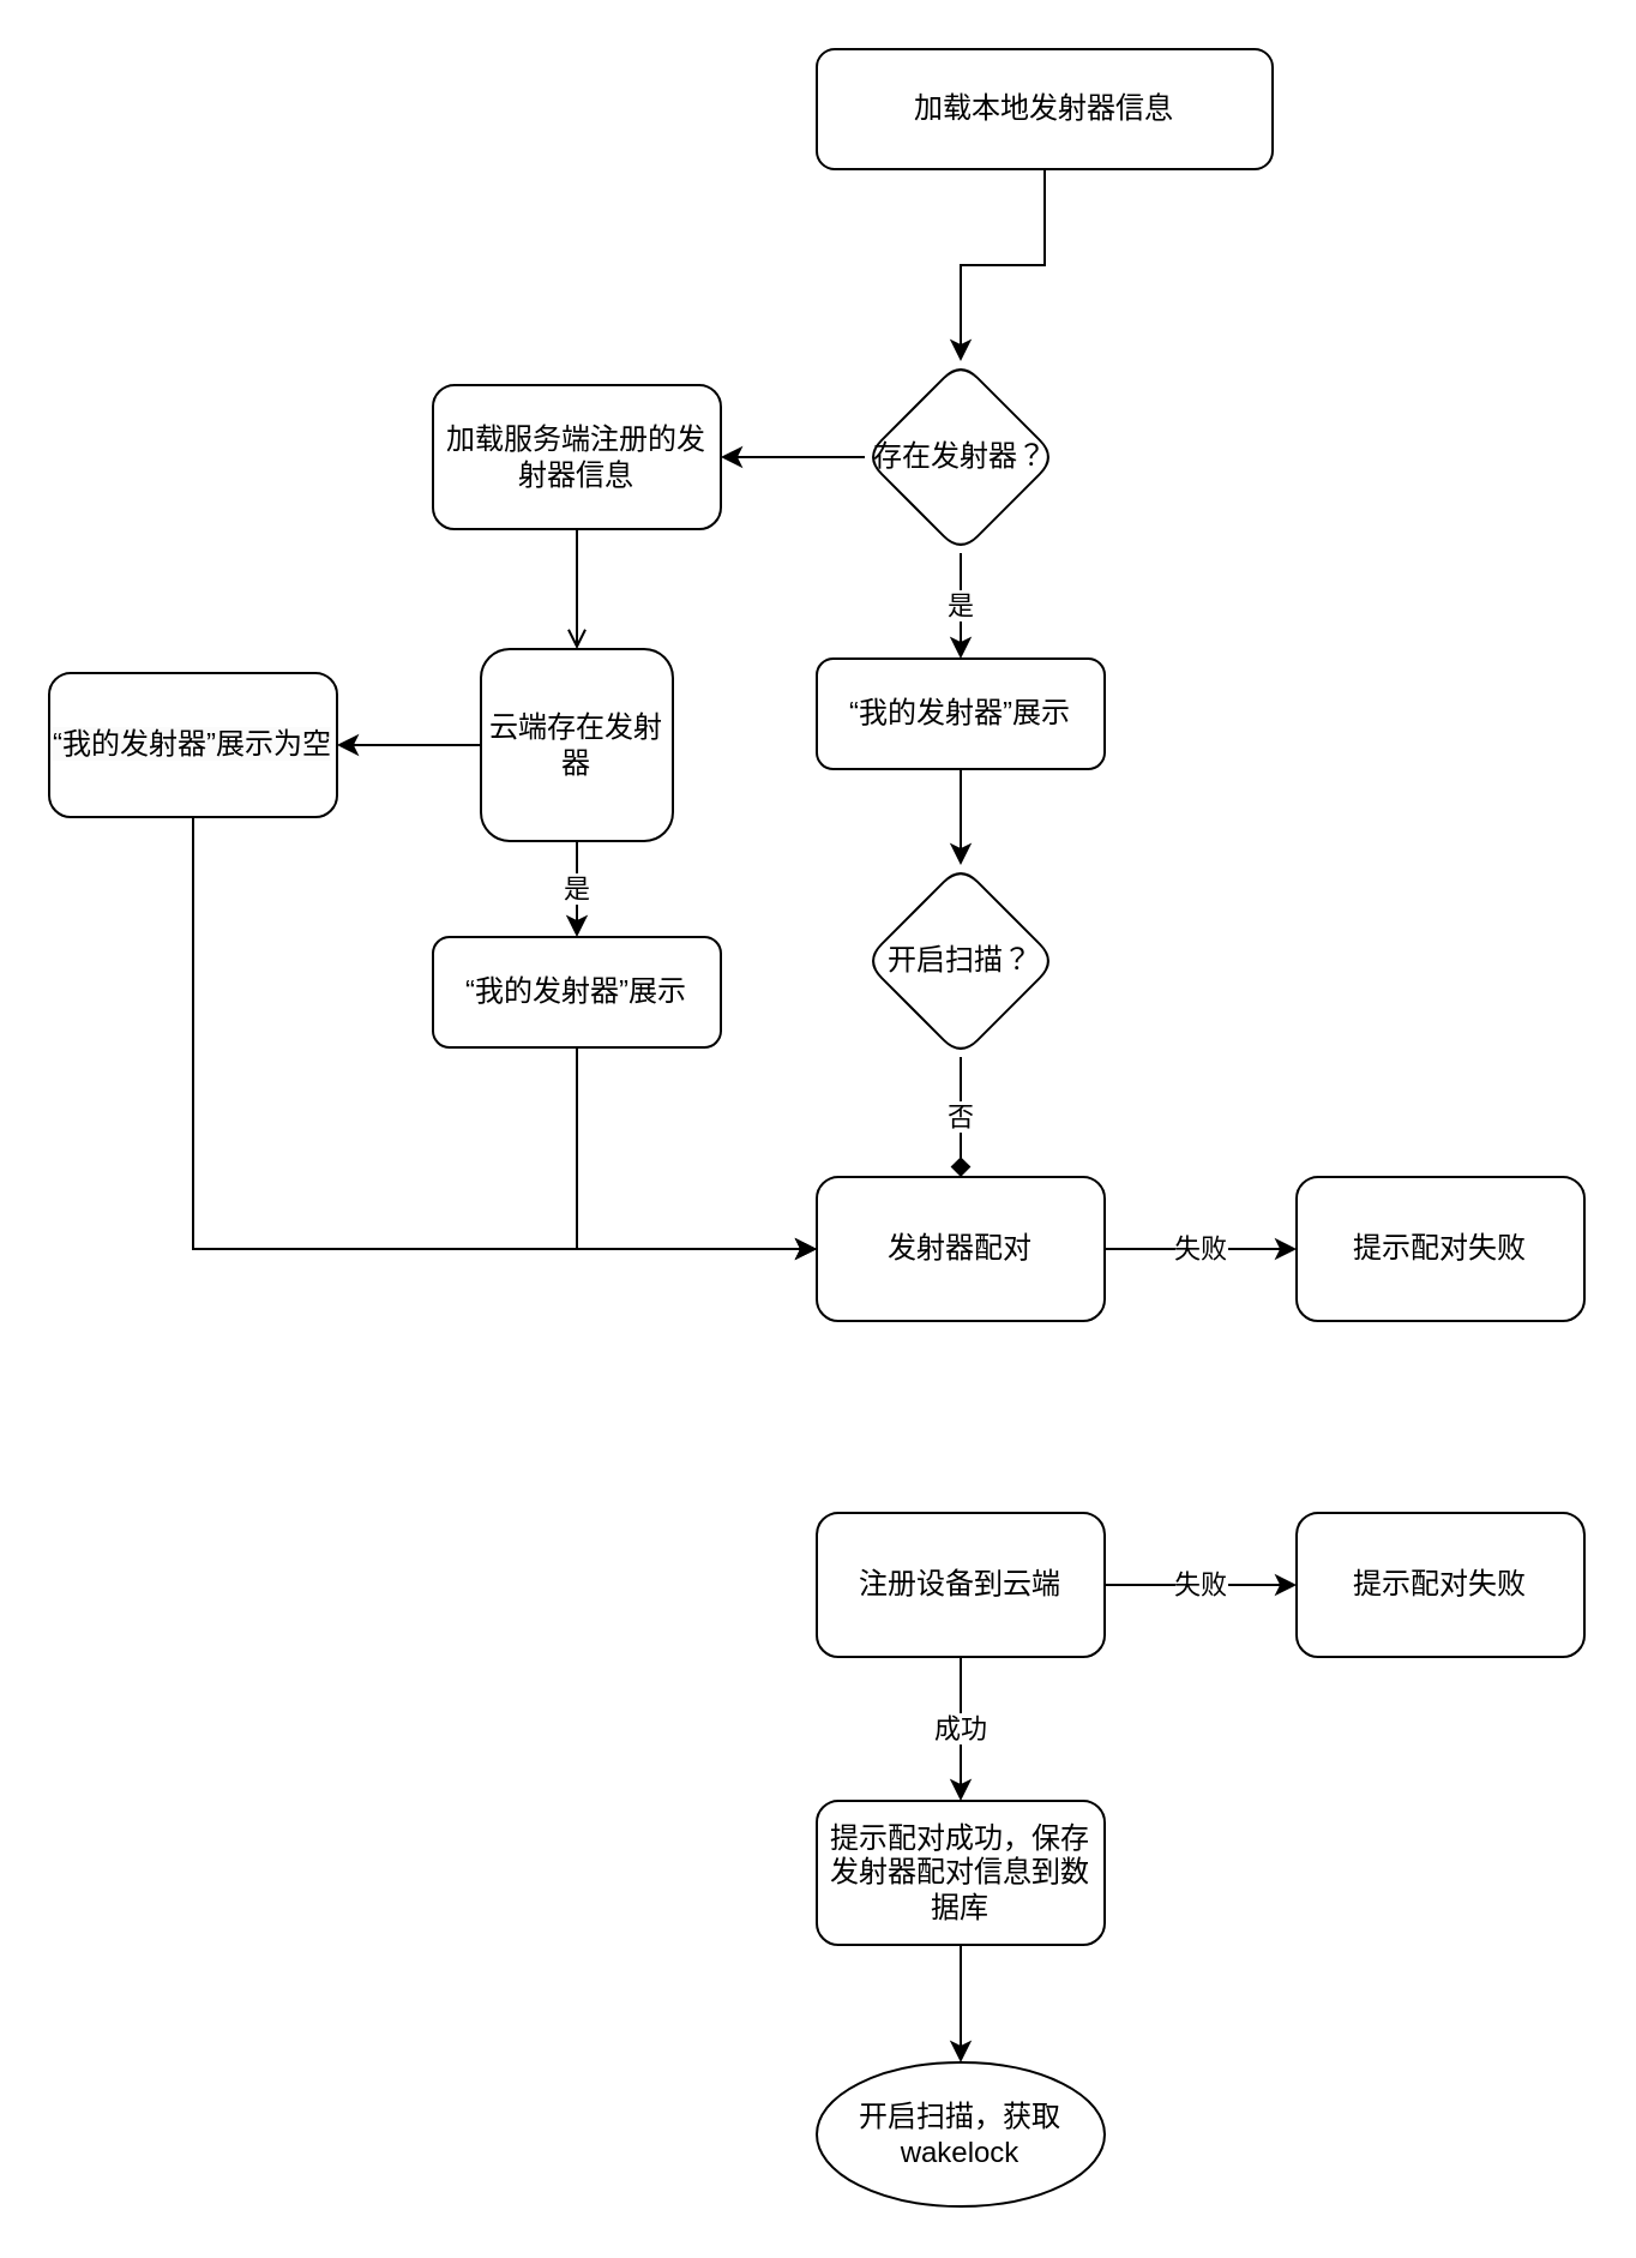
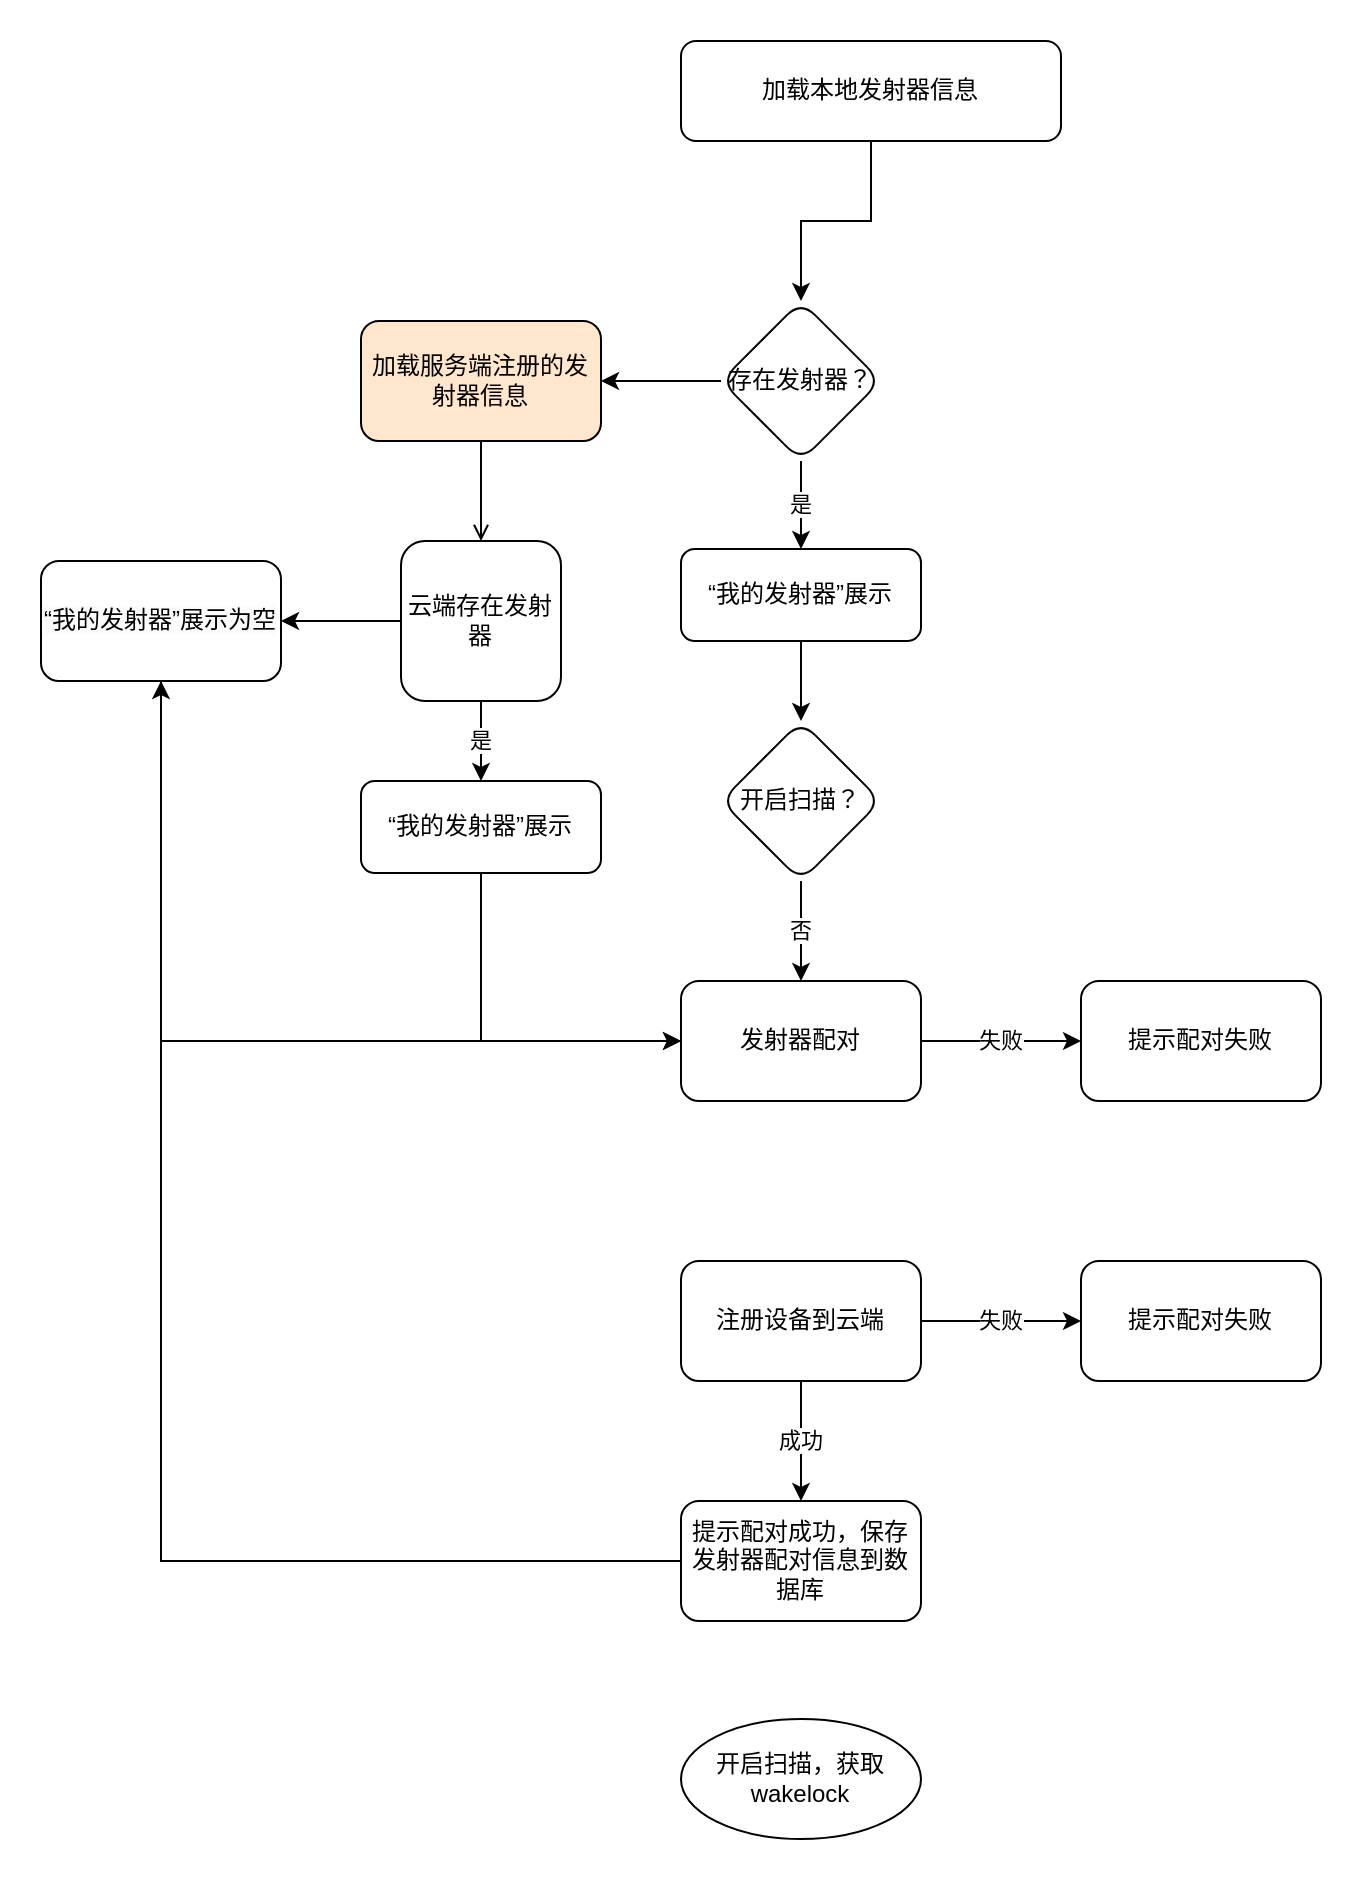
  <mxCell id="0" />
  <mxCell id="1" parent="0" />
  <mxCell id="2" value="" style="edgeStyle=orthogonalEdgeStyle;rounded=0;orthogonalLoop=1;jettySize=auto;html=1;" edge="1" parent="1" source="3" target="6"><mxGeometry relative="1" as="geometry" /></mxCell>
  <mxCell id="3" value="加载本地发射器信息" style="rounded=1;whiteSpace=wrap;html=1;" vertex="1" parent="1"><mxGeometry x="340" y="20" width="190" height="50" as="geometry" /></mxCell>
  <mxCell id="4" value="" style="edgeStyle=orthogonalEdgeStyle;rounded=0;orthogonalLoop=1;jettySize=auto;html=1;" edge="1" parent="1" source="6" target="12"><mxGeometry relative="1" as="geometry" /></mxCell>
  <mxCell id="5" value="是" style="edgeStyle=orthogonalEdgeStyle;rounded=0;orthogonalLoop=1;jettySize=auto;html=1;" edge="1" parent="1" source="6" target="17"><mxGeometry relative="1" as="geometry" /></mxCell>
  <mxCell id="6" value="存在发射器？" style="rhombus;whiteSpace=wrap;html=1;rounded=1;" vertex="1" parent="1"><mxGeometry x="360" y="150" width="80" height="80" as="geometry" /></mxCell>
- <mxCell id="7" value="否" style="edgeStyle=orthogonalEdgeStyle;rounded=0;orthogonalLoop=1;jettySize=auto;html=1;endArrow=diamond;" edge="1" parent="1" source="8" target="10"><mxGeometry relative="1" as="geometry" /></mxCell>
+ <mxCell id="7" value="否" style="edgeStyle=orthogonalEdgeStyle;rounded=0;orthogonalLoop=1;jettySize=auto;html=1;" edge="1" parent="1" source="8" target="10"><mxGeometry relative="1" as="geometry" /></mxCell>
  <mxCell id="8" value="开启扫描？" style="rhombus;whiteSpace=wrap;html=1;rounded=1;" vertex="1" parent="1"><mxGeometry x="360" y="360" width="80" height="80" as="geometry" /></mxCell>
  <mxCell id="9" value="失败" style="edgeStyle=orthogonalEdgeStyle;rounded=0;orthogonalLoop=1;jettySize=auto;html=1;" edge="1" parent="1" source="10" target="25"><mxGeometry relative="1" as="geometry"><mxPoint as="offset" /></mxGeometry></mxCell>
  <mxCell id="10" value="发射器配对" style="whiteSpace=wrap;html=1;rounded=1;" vertex="1" parent="1"><mxGeometry x="340" y="490" width="120" height="60" as="geometry" /></mxCell>
  <mxCell id="11" value="" style="edgeStyle=orthogonalEdgeStyle;rounded=0;orthogonalLoop=1;jettySize=auto;html=1;endArrow=open;" edge="1" parent="1" source="12" target="15"><mxGeometry relative="1" as="geometry" /></mxCell>
- <mxCell id="12" value="加载服务端注册的发射器信息" style="whiteSpace=wrap;html=1;rounded=1;" vertex="1" parent="1"><mxGeometry x="180" y="160" width="120" height="60" as="geometry" /></mxCell>
+ <mxCell id="12" value="加载服务端注册的发射器信息" style="whiteSpace=wrap;html=1;rounded=1;fillColor=#ffe6cc;" vertex="1" parent="1"><mxGeometry x="180" y="160" width="120" height="60" as="geometry" /></mxCell>
  <mxCell id="13" value="是" style="edgeStyle=orthogonalEdgeStyle;rounded=0;orthogonalLoop=1;jettySize=auto;html=1;" edge="1" parent="1" source="15" target="19"><mxGeometry relative="1" as="geometry" /></mxCell>
  <mxCell id="14" value="" style="edgeStyle=orthogonalEdgeStyle;rounded=0;orthogonalLoop=1;jettySize=auto;html=1;" edge="1" parent="1" source="15" target="21"><mxGeometry relative="1" as="geometry" /></mxCell>
  <mxCell id="15" value="云端存在发射器" style="whiteSpace=wrap;html=1;rounded=1;" vertex="1" parent="1"><mxGeometry x="200" y="270" width="80" height="80" as="geometry" /></mxCell>
  <mxCell id="16" value="" style="edgeStyle=orthogonalEdgeStyle;rounded=0;orthogonalLoop=1;jettySize=auto;html=1;" edge="1" parent="1" source="17" target="8"><mxGeometry relative="1" as="geometry" /></mxCell>
  <mxCell id="17" value="“我的发射器”展示" style="whiteSpace=wrap;html=1;rounded=1;" vertex="1" parent="1"><mxGeometry x="340" y="274" width="120" height="46" as="geometry" /></mxCell>
  <mxCell id="18" style="edgeStyle=orthogonalEdgeStyle;rounded=0;orthogonalLoop=1;jettySize=auto;html=1;exitX=0.5;exitY=1;exitDx=0;exitDy=0;entryX=0;entryY=0.5;entryDx=0;entryDy=0;" edge="1" parent="1" source="19" target="10"><mxGeometry relative="1" as="geometry" /></mxCell>
  <mxCell id="19" value="“我的发射器”展示" style="whiteSpace=wrap;html=1;rounded=1;" vertex="1" parent="1"><mxGeometry x="180" y="390" width="120" height="46" as="geometry" /></mxCell>
  <mxCell id="20" style="edgeStyle=orthogonalEdgeStyle;rounded=0;orthogonalLoop=1;jettySize=auto;html=1;exitX=0.5;exitY=1;exitDx=0;exitDy=0;entryX=0;entryY=0.5;entryDx=0;entryDy=0;" edge="1" parent="1" source="21" target="10"><mxGeometry relative="1" as="geometry" /></mxCell>
  <mxCell id="21" value="&lt;span style=&quot;caret-color: rgb(0, 0, 0); color: rgb(0, 0, 0); font-family: Helvetica; font-size: 12px; font-style: normal; font-variant-caps: normal; font-weight: 400; letter-spacing: normal; text-align: center; text-indent: 0px; text-transform: none; word-spacing: 0px; -webkit-text-stroke-width: 0px; background-color: rgb(251, 251, 251); text-decoration: none; float: none; display: inline !important;&quot;&gt;“我的发射器”展示为空&lt;/span&gt;" style="whiteSpace=wrap;html=1;rounded=1;" vertex="1" parent="1"><mxGeometry x="20" y="280" width="120" height="60" as="geometry" /></mxCell>
  <mxCell id="22" value="失败" style="edgeStyle=orthogonalEdgeStyle;rounded=0;orthogonalLoop=1;jettySize=auto;html=1;" edge="1" parent="1" source="24" target="26"><mxGeometry relative="1" as="geometry" /></mxCell>
  <mxCell id="23" value="成功" style="edgeStyle=orthogonalEdgeStyle;rounded=0;orthogonalLoop=1;jettySize=auto;html=1;" edge="1" parent="1" source="24" target="28"><mxGeometry relative="1" as="geometry" /></mxCell>
  <mxCell id="24" value="注册设备到云端" style="whiteSpace=wrap;html=1;rounded=1;" vertex="1" parent="1"><mxGeometry x="340" y="630" width="120" height="60" as="geometry" /></mxCell>
  <mxCell id="25" value="提示配对失败" style="whiteSpace=wrap;html=1;rounded=1;" vertex="1" parent="1"><mxGeometry x="540" y="490" width="120" height="60" as="geometry" /></mxCell>
  <mxCell id="26" value="提示配对失败" style="whiteSpace=wrap;html=1;rounded=1;" vertex="1" parent="1"><mxGeometry x="540" y="630" width="120" height="60" as="geometry" /></mxCell>
- <mxCell id="27" value="" style="edgeStyle=orthogonalEdgeStyle;rounded=0;orthogonalLoop=1;jettySize=auto;html=1;" edge="1" parent="1" source="28" target="29"><mxGeometry relative="1" as="geometry" /></mxCell>
+ <mxCell id="27" value="" style="edgeStyle=orthogonalEdgeStyle;rounded=0;orthogonalLoop=1;jettySize=auto;html=1;" edge="1" parent="1" source="28" target="21"><mxGeometry relative="1" as="geometry" /></mxCell>
  <mxCell id="28" value="提示配对成功，保存发射器配对信息到数据库" style="whiteSpace=wrap;html=1;rounded=1;" vertex="1" parent="1"><mxGeometry x="340" y="750" width="120" height="60" as="geometry" /></mxCell>
  <mxCell id="29" value="开启扫描，获取wakelock" style="ellipse;whiteSpace=wrap;html=1;" vertex="1" parent="1"><mxGeometry x="340" y="859" width="120" height="60" as="geometry" /></mxCell>
